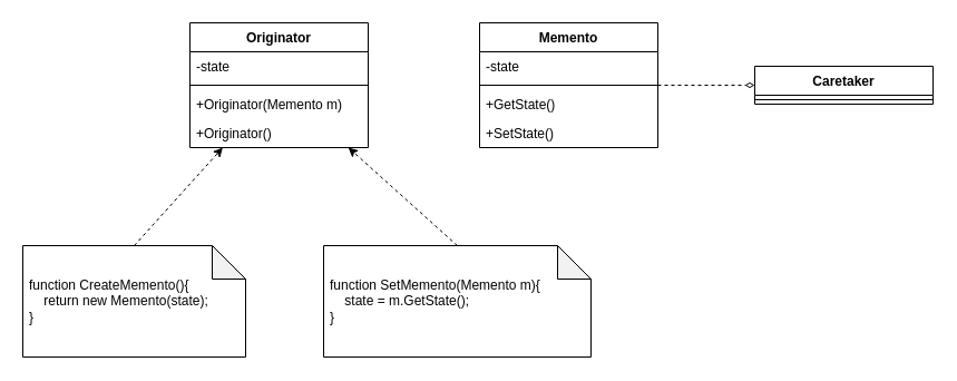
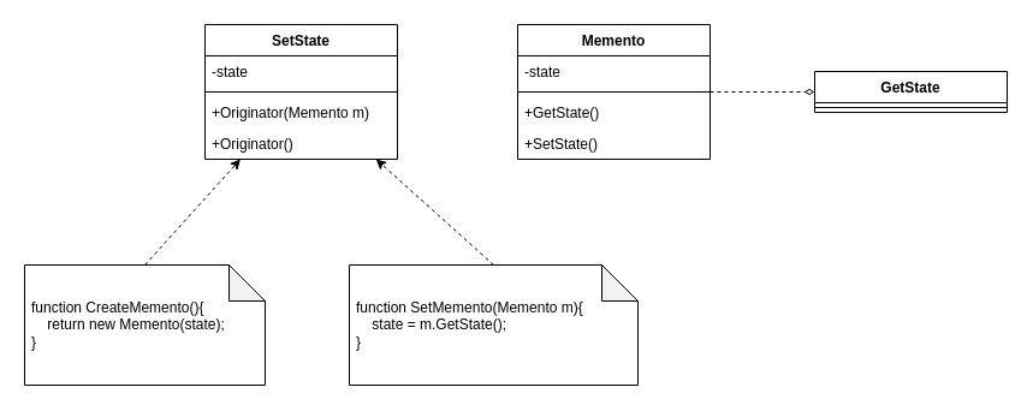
  <mxCell id="0" />
  <mxCell id="1" parent="0" />
- <mxCell id="2" value="Originator" style="swimlane;fontStyle=1;align=center;verticalAlign=top;childLayout=stackLayout;horizontal=1;startSize=26;horizontalStack=0;resizeParent=1;resizeParentMax=0;resizeLast=0;collapsible=1;marginBottom=0;whiteSpace=wrap;html=1;" vertex="1" parent="1"><mxGeometry x="170" y="20" width="160" height="112" as="geometry" /></mxCell>
+ <mxCell id="2" value="SetState" style="swimlane;fontStyle=1;align=center;verticalAlign=top;childLayout=stackLayout;horizontal=1;startSize=26;horizontalStack=0;resizeParent=1;resizeParentMax=0;resizeLast=0;collapsible=1;marginBottom=0;whiteSpace=wrap;html=1;" vertex="1" parent="1"><mxGeometry x="170" y="20" width="160" height="112" as="geometry" /></mxCell>
  <mxCell id="3" value="-state" style="text;strokeColor=none;fillColor=none;align=left;verticalAlign=top;spacingLeft=4;spacingRight=4;overflow=hidden;rotatable=0;points=[[0,0.5],[1,0.5]];portConstraint=eastwest;whiteSpace=wrap;html=1;" vertex="1" parent="2"><mxGeometry y="26" width="160" height="26" as="geometry" /></mxCell>
  <mxCell id="4" value="" style="line;strokeWidth=1;fillColor=none;align=left;verticalAlign=middle;spacingTop=-1;spacingLeft=3;spacingRight=3;rotatable=0;labelPosition=right;points=[];portConstraint=eastwest;strokeColor=inherit;" vertex="1" parent="2"><mxGeometry y="52" width="160" height="8" as="geometry" /></mxCell>
  <mxCell id="5" value="+Originator(Memento m)" style="text;strokeColor=none;fillColor=none;align=left;verticalAlign=top;spacingLeft=4;spacingRight=4;overflow=hidden;rotatable=0;points=[[0,0.5],[1,0.5]];portConstraint=eastwest;whiteSpace=wrap;html=1;" vertex="1" parent="2"><mxGeometry y="60" width="160" height="26" as="geometry" /></mxCell>
  <mxCell id="6" value="+Originator()" style="text;strokeColor=none;fillColor=none;align=left;verticalAlign=top;spacingLeft=4;spacingRight=4;overflow=hidden;rotatable=0;points=[[0,0.5],[1,0.5]];portConstraint=eastwest;whiteSpace=wrap;html=1;" vertex="1" parent="2"><mxGeometry y="86" width="160" height="26" as="geometry" /></mxCell>
  <mxCell id="7" style="edgeStyle=none;rounded=0;orthogonalLoop=1;jettySize=auto;html=1;endArrow=diamondThin;endFill=0;dashed=1;" edge="1" parent="1" source="8" target="13"><mxGeometry relative="1" as="geometry" /></mxCell>
  <mxCell id="8" value="Memento" style="swimlane;fontStyle=1;align=center;verticalAlign=top;childLayout=stackLayout;horizontal=1;startSize=26;horizontalStack=0;resizeParent=1;resizeParentMax=0;resizeLast=0;collapsible=1;marginBottom=0;whiteSpace=wrap;html=1;" vertex="1" parent="1"><mxGeometry x="430" y="20" width="160" height="112" as="geometry" /></mxCell>
  <mxCell id="9" value="-state" style="text;strokeColor=none;fillColor=none;align=left;verticalAlign=top;spacingLeft=4;spacingRight=4;overflow=hidden;rotatable=0;points=[[0,0.5],[1,0.5]];portConstraint=eastwest;whiteSpace=wrap;html=1;" vertex="1" parent="8"><mxGeometry y="26" width="160" height="26" as="geometry" /></mxCell>
  <mxCell id="10" value="" style="line;strokeWidth=1;fillColor=none;align=left;verticalAlign=middle;spacingTop=-1;spacingLeft=3;spacingRight=3;rotatable=0;labelPosition=right;points=[];portConstraint=eastwest;strokeColor=inherit;" vertex="1" parent="8"><mxGeometry y="52" width="160" height="8" as="geometry" /></mxCell>
  <mxCell id="11" value="+GetState()" style="text;strokeColor=none;fillColor=none;align=left;verticalAlign=top;spacingLeft=4;spacingRight=4;overflow=hidden;rotatable=0;points=[[0,0.5],[1,0.5]];portConstraint=eastwest;whiteSpace=wrap;html=1;" vertex="1" parent="8"><mxGeometry y="60" width="160" height="26" as="geometry" /></mxCell>
  <mxCell id="12" value="+SetState()" style="text;strokeColor=none;fillColor=none;align=left;verticalAlign=top;spacingLeft=4;spacingRight=4;overflow=hidden;rotatable=0;points=[[0,0.5],[1,0.5]];portConstraint=eastwest;whiteSpace=wrap;html=1;" vertex="1" parent="8"><mxGeometry y="86" width="160" height="26" as="geometry" /></mxCell>
- <mxCell id="13" value="Caretaker" style="swimlane;fontStyle=1;align=center;verticalAlign=top;childLayout=stackLayout;horizontal=1;startSize=26;horizontalStack=0;resizeParent=1;resizeParentMax=0;resizeLast=0;collapsible=1;marginBottom=0;whiteSpace=wrap;html=1;" vertex="1" parent="1"><mxGeometry x="677" y="59" width="160" height="34" as="geometry" /></mxCell>
+ <mxCell id="13" value="GetState" style="swimlane;fontStyle=1;align=center;verticalAlign=top;childLayout=stackLayout;horizontal=1;startSize=26;horizontalStack=0;resizeParent=1;resizeParentMax=0;resizeLast=0;collapsible=1;marginBottom=0;whiteSpace=wrap;html=1;" vertex="1" parent="1"><mxGeometry x="677" y="59" width="160" height="34" as="geometry" /></mxCell>
  <mxCell id="14" value="" style="line;strokeWidth=1;fillColor=none;align=left;verticalAlign=middle;spacingTop=-1;spacingLeft=3;spacingRight=3;rotatable=0;labelPosition=right;points=[];portConstraint=eastwest;strokeColor=inherit;" vertex="1" parent="13"><mxGeometry y="26" width="160" height="8" as="geometry" /></mxCell>
  <mxCell id="15" style="edgeStyle=none;rounded=0;orthogonalLoop=1;jettySize=auto;html=1;exitX=0.5;exitY=0;exitDx=0;exitDy=0;exitPerimeter=0;dashed=1;" edge="1" parent="1" source="16" target="2"><mxGeometry relative="1" as="geometry" /></mxCell>
  <mxCell id="16" value="function CreateMemento(){&lt;br&gt;&amp;nbsp; &amp;nbsp; return new Memento(state);&lt;br&gt;}" style="shape=note;whiteSpace=wrap;html=1;backgroundOutline=1;darkOpacity=0.05;align=left;spacingLeft=4;spacingRight=4;" vertex="1" parent="1"><mxGeometry x="20" y="220" width="200" height="100" as="geometry" /></mxCell>
  <mxCell id="17" style="edgeStyle=none;rounded=0;orthogonalLoop=1;jettySize=auto;html=1;exitX=0.5;exitY=0;exitDx=0;exitDy=0;exitPerimeter=0;dashed=1;" edge="1" parent="1" source="18" target="2"><mxGeometry relative="1" as="geometry" /></mxCell>
  <mxCell id="18" value="function SetMemento(Memento m){&lt;br&gt;&amp;nbsp; &amp;nbsp; state = m.GetState();&lt;br&gt;}" style="shape=note;whiteSpace=wrap;html=1;backgroundOutline=1;darkOpacity=0.05;align=left;spacingLeft=4;spacingRight=4;" vertex="1" parent="1"><mxGeometry x="290" y="220" width="240" height="100" as="geometry" /></mxCell>
